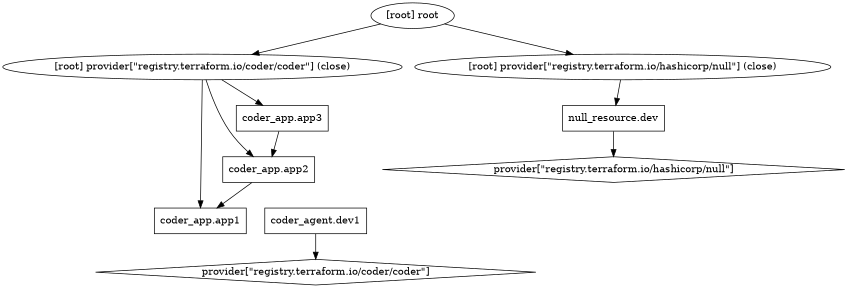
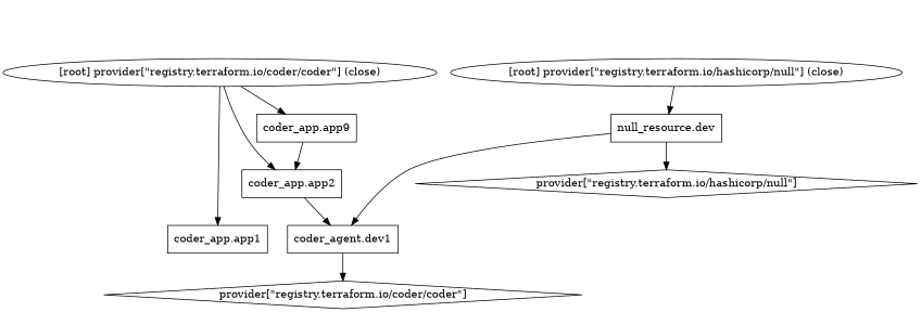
  digraph {
    compound=true
    newrank=true
    node [shape=box]
    n1 [label="coder_agent.dev1"]
    n2 [label="provider[\"registry.terraform.io/coder/coder\"]" shape=diamond]
    n3 [label="coder_app.app1"]
    n4 [label="coder_app.app2"]
-   n5 [label="coder_app.app3"]
+   n5 [label="coder_app.app9"]
    n6 [label="null_resource.dev"]
    n7 [label="provider[\"registry.terraform.io/hashicorp/null\"]" shape=diamond]
    "[root] provider[\"registry.terraform.io/coder/coder\"] (close)" [shape=""]
    "[root] provider[\"registry.terraform.io/hashicorp/null\"] (close)" [shape=""]
-   "[root] root" [shape=""]
    subgraph sub_1 {
      n1
      n2
      n3
      n4
      n5
      n6
      n7
      "[root] provider[\"registry.terraform.io/coder/coder\"] (close)"
      "[root] provider[\"registry.terraform.io/hashicorp/null\"] (close)"
-     "[root] root"
    }
    n1 -> n2
-   n4 -> n3
+   n4 -> n1
    n5 -> n4
+   n6 -> n1
    n6 -> n7
    "[root] provider[\"registry.terraform.io/coder/coder\"] (close)" -> n3
    "[root] provider[\"registry.terraform.io/coder/coder\"] (close)" -> n4
    "[root] provider[\"registry.terraform.io/coder/coder\"] (close)" -> n5
    "[root] provider[\"registry.terraform.io/hashicorp/null\"] (close)" -> n6
-   "[root] root" -> "[root] provider[\"registry.terraform.io/coder/coder\"] (close)"
-   "[root] root" -> "[root] provider[\"registry.terraform.io/hashicorp/null\"] (close)"
  }
